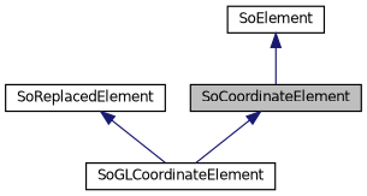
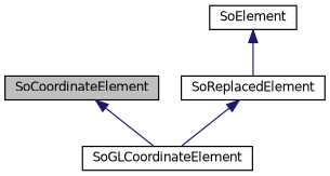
  digraph {
    node [color=black fillcolor=white fontname=Helvetica fontsize=10 shape=record style=filled]
    edge [color=midnightblue dir=back fontname=Helvetica fontsize=10 labelfontname=Helvetica labelfontsize=10 style=solid]
    n1 [fillcolor=grey75 fontcolor=black height=0.2 label=SoCoordinateElement width=0.4]
    n2 [height=0.2 label=SoGLCoordinateElement width=0.4]
    n3 [height=0.2 label=SoReplacedElement width=0.4]
    n4 [height=0.2 label=SoElement width=0.4]
    n1 -> n2
    n3 -> n2
-   n4 -> n1
+   n4 -> n3
  }
